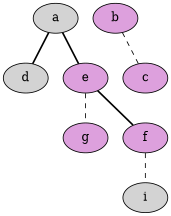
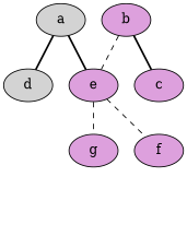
  strict graph {
    node [fillcolor=plum style=filled]
    edge [style=dashed weight=1]
    a [fillcolor=lightgrey]
    d [fillcolor=lightgrey]
    e
    b
    c
    g
    f
-   i [fillcolor=lightgrey]
    a -- d [style=bold]
    a -- e [style=bold weight=2]
    e -- g [weight=5]
-   e -- f [style=bold weight=4]
-   b -- c
-   f -- i
+   e -- f [weight=4]
+   b -- e [weight=2]
+   b -- c [style=bold]
  }
